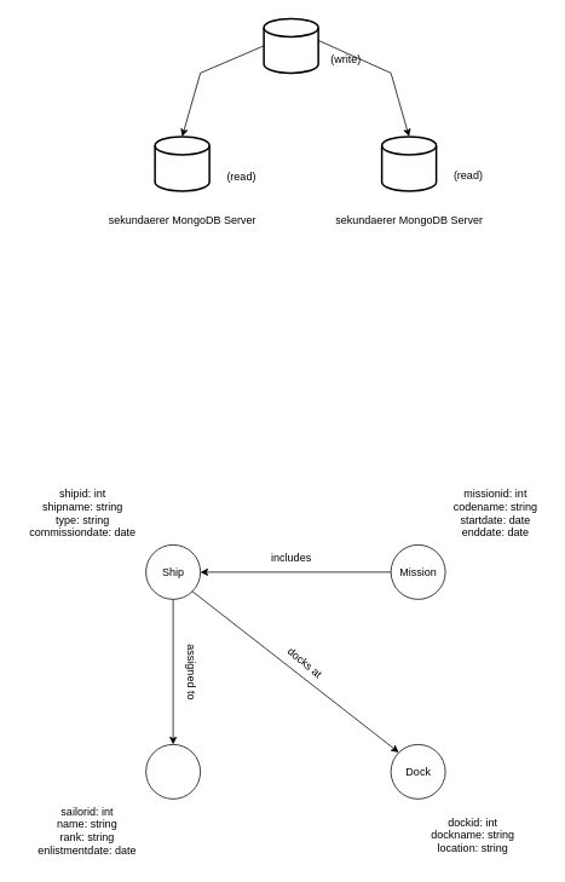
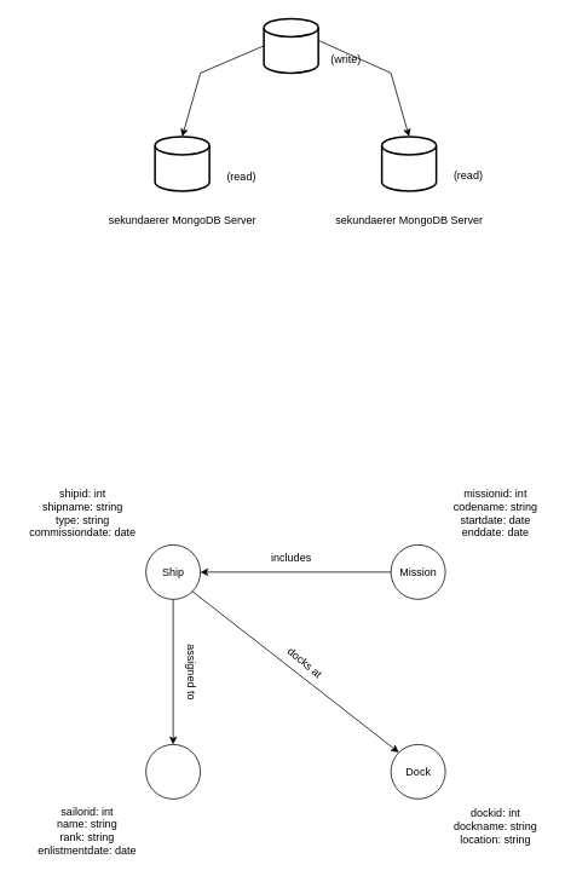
  <mxCell id="0" />
  <mxCell id="1" parent="0" />
  <mxCell id="2" value="" style="strokeWidth=2;html=1;shape=mxgraph.flowchart.database;whiteSpace=wrap;" parent="1" vertex="1"><mxGeometry x="290" y="20" width="60" height="60" as="geometry" /></mxCell>
  <mxCell id="3" value="(write)" style="text;html=1;align=center;verticalAlign=middle;resizable=0;points=[];autosize=1;strokeColor=none;fillColor=none;" parent="1" vertex="1"><mxGeometry x="350" y="50" width="60" height="30" as="geometry" /></mxCell>
  <mxCell id="4" value="" style="strokeWidth=2;html=1;shape=mxgraph.flowchart.database;whiteSpace=wrap;" parent="1" vertex="1"><mxGeometry x="170" y="150" width="60" height="60" as="geometry" /></mxCell>
  <mxCell id="5" value="sekundaerer MongoDB Server" style="text;html=1;align=center;verticalAlign=middle;resizable=0;points=[];autosize=1;strokeColor=none;fillColor=none;" parent="1" vertex="1"><mxGeometry x="110" y="228" width="180" height="30" as="geometry" /></mxCell>
  <mxCell id="6" value="" style="strokeWidth=2;html=1;shape=mxgraph.flowchart.database;whiteSpace=wrap;" parent="1" vertex="1"><mxGeometry x="420" y="150" width="60" height="60" as="geometry" /></mxCell>
  <mxCell id="7" value="sekundaerer MongoDB Server" style="text;html=1;align=center;verticalAlign=middle;resizable=0;points=[];autosize=1;strokeColor=none;fillColor=none;" parent="1" vertex="1"><mxGeometry x="360" y="228" width="180" height="30" as="geometry" /></mxCell>
  <mxCell id="8" value="" style="endArrow=classic;html=1;rounded=0;exitX=0;exitY=0.5;exitDx=0;exitDy=0;exitPerimeter=0;entryX=0.5;entryY=0;entryDx=0;entryDy=0;entryPerimeter=0;" parent="1" source="2" target="4" edge="1"><mxGeometry width="50" height="50" relative="1" as="geometry"><mxPoint x="310" y="260" as="sourcePoint" /><mxPoint x="360" y="210" as="targetPoint" /><Array as="points"><mxPoint x="220" y="80" /></Array></mxGeometry></mxCell>
  <mxCell id="9" value="" style="endArrow=classic;html=1;rounded=0;exitX=1;exitY=0.4;exitDx=0;exitDy=0;exitPerimeter=0;entryX=0.5;entryY=0;entryDx=0;entryDy=0;entryPerimeter=0;" parent="1" source="2" target="6" edge="1"><mxGeometry width="50" height="50" relative="1" as="geometry"><mxPoint x="630" y="10" as="sourcePoint" /><mxPoint x="540" y="110" as="targetPoint" /><Array as="points"><mxPoint x="430" y="80" /></Array></mxGeometry></mxCell>
  <mxCell id="10" value="(read)" style="text;html=1;align=center;verticalAlign=middle;resizable=0;points=[];autosize=1;strokeColor=none;fillColor=none;" parent="1" vertex="1"><mxGeometry x="490" y="178" width="50" height="30" as="geometry" /></mxCell>
  <mxCell id="11" value="(read)" style="text;html=1;align=center;verticalAlign=middle;resizable=0;points=[];autosize=1;strokeColor=none;fillColor=none;" parent="1" vertex="1"><mxGeometry x="240" y="180" width="50" height="30" as="geometry" /></mxCell>
  <mxCell id="12" value="" style="verticalLabelPosition=bottom;verticalAlign=top;html=1;shape=mxgraph.flowchart.on-page_reference;" parent="1" vertex="1"><mxGeometry x="160" y="600" width="60" height="60" as="geometry" /></mxCell>
  <mxCell id="13" value="Ship" style="text;html=1;align=center;verticalAlign=middle;resizable=0;points=[];autosize=1;strokeColor=none;fillColor=none;" parent="1" vertex="1"><mxGeometry x="165" y="615" width="50" height="30" as="geometry" /></mxCell>
  <mxCell id="14" value="" style="verticalLabelPosition=bottom;verticalAlign=top;html=1;shape=mxgraph.flowchart.on-page_reference;" parent="1" vertex="1"><mxGeometry x="430" y="600" width="60" height="60" as="geometry" /></mxCell>
  <mxCell id="15" value="" style="verticalLabelPosition=bottom;verticalAlign=top;html=1;shape=mxgraph.flowchart.on-page_reference;" parent="1" vertex="1"><mxGeometry x="430" y="820" width="60" height="60" as="geometry" /></mxCell>
  <mxCell id="16" value="" style="verticalLabelPosition=bottom;verticalAlign=top;html=1;shape=mxgraph.flowchart.on-page_reference;" parent="1" vertex="1"><mxGeometry x="160" y="820" width="60" height="60" as="geometry" /></mxCell>
  <mxCell id="17" value="Mission" style="text;html=1;align=center;verticalAlign=middle;resizable=0;points=[];autosize=1;strokeColor=none;fillColor=none;" parent="1" vertex="1"><mxGeometry x="430" y="615" width="60" height="30" as="geometry" /></mxCell>
  <mxCell id="18" value="&lt;div&gt;Dock&lt;/div&gt;" style="text;html=1;align=center;verticalAlign=middle;resizable=0;points=[];autosize=1;strokeColor=none;fillColor=none;" parent="1" vertex="1"><mxGeometry x="435" y="835" width="50" height="30" as="geometry" /></mxCell>
  <mxCell id="19" value="" style="endArrow=classic;html=1;rounded=0;exitX=0;exitY=0.5;exitDx=0;exitDy=0;exitPerimeter=0;entryX=1;entryY=0.5;entryDx=0;entryDy=0;entryPerimeter=0;" parent="1" source="14" target="12" edge="1"><mxGeometry width="50" height="50" relative="1" as="geometry"><mxPoint x="360" y="765" as="sourcePoint" /><mxPoint x="280" y="685" as="targetPoint" /></mxGeometry></mxCell>
  <mxCell id="20" value="includes" style="text;html=1;align=center;verticalAlign=middle;resizable=0;points=[];autosize=1;strokeColor=none;fillColor=none;" parent="1" vertex="1"><mxGeometry x="285" y="600" width="70" height="30" as="geometry" /></mxCell>
  <mxCell id="21" value="" style="endArrow=classic;html=1;rounded=0;exitX=0.855;exitY=0.855;exitDx=0;exitDy=0;exitPerimeter=0;entryX=0.145;entryY=0.145;entryDx=0;entryDy=0;entryPerimeter=0;" parent="1" source="12" target="15" edge="1"><mxGeometry width="50" height="50" relative="1" as="geometry"><mxPoint x="290" y="815" as="sourcePoint" /><mxPoint x="340" y="765" as="targetPoint" /></mxGeometry></mxCell>
  <mxCell id="22" value="docks at" style="text;html=1;align=center;verticalAlign=middle;resizable=0;points=[];autosize=1;strokeColor=none;fillColor=none;rotation=40;" parent="1" vertex="1"><mxGeometry x="300" y="715" width="70" height="30" as="geometry" /></mxCell>
  <mxCell id="23" value="" style="endArrow=classic;html=1;rounded=0;entryX=0.5;entryY=0;entryDx=0;entryDy=0;entryPerimeter=0;exitX=0.5;exitY=1;exitDx=0;exitDy=0;exitPerimeter=0;" parent="1" source="12" target="16" edge="1"><mxGeometry width="50" height="50" relative="1" as="geometry"><mxPoint x="140" y="730" as="sourcePoint" /><mxPoint x="340" y="765" as="targetPoint" /></mxGeometry></mxCell>
  <mxCell id="24" value="assigned to " style="text;html=1;align=center;verticalAlign=middle;resizable=0;points=[];autosize=1;strokeColor=none;fillColor=none;rotation=90;" parent="1" vertex="1"><mxGeometry x="170" y="725" width="80" height="30" as="geometry" /></mxCell>
  <mxCell id="25" value="&lt;div&gt;shipid: int&lt;br&gt;&lt;/div&gt;&lt;div&gt;shipname: string&lt;/div&gt;&lt;div&gt;type: string&lt;/div&gt;commissiondate: date" style="text;html=1;align=center;verticalAlign=middle;resizable=0;points=[];autosize=1;strokeColor=none;fillColor=none;" parent="1" vertex="1"><mxGeometry x="20" y="530" width="140" height="70" as="geometry" /></mxCell>
  <mxCell id="26" value="&lt;div&gt;missionid: int&lt;/div&gt;&lt;div&gt;codename: string&lt;/div&gt;&lt;div&gt;startdate: date&lt;/div&gt;&lt;div&gt;enddate: date&lt;/div&gt;" style="text;html=1;align=center;verticalAlign=middle;resizable=0;points=[];autosize=1;strokeColor=none;fillColor=none;" parent="1" vertex="1"><mxGeometry x="490" y="530" width="110" height="70" as="geometry" /></mxCell>
- <mxCell id="27" value="&lt;div&gt;dockid: int&lt;br&gt;&lt;/div&gt;&lt;div&gt;dockname: string&lt;/div&gt;&lt;div&gt;location: string&lt;br&gt;&lt;/div&gt;" style="text;html=1;align=center;verticalAlign=middle;resizable=0;points=[];autosize=1;strokeColor=none;fillColor=none;" parent="1" vertex="1"><mxGeometry x="465" y="890" width="110" height="60" as="geometry" /></mxCell>
+ <mxCell id="27" value="&lt;div&gt;dockid: int&lt;br&gt;&lt;/div&gt;&lt;div&gt;dockname: string&lt;/div&gt;&lt;div&gt;location: string&lt;br&gt;&lt;/div&gt;" style="text;html=1;align=center;verticalAlign=middle;resizable=0;points=[];autosize=1;strokeColor=none;fillColor=none;" parent="1" vertex="1"><mxGeometry x="490" y="880" width="110" height="60" as="geometry" /></mxCell>
  <mxCell id="28" value="&lt;div&gt;sailorid: int&lt;br&gt;&lt;/div&gt;&lt;div&gt;name: string&lt;/div&gt;&lt;div&gt;rank: string&lt;/div&gt;&lt;div&gt;enlistmentdate: date&lt;br&gt;&lt;/div&gt;" style="text;html=1;align=center;verticalAlign=middle;resizable=0;points=[];autosize=1;strokeColor=none;fillColor=none;" parent="1" vertex="1"><mxGeometry x="30" y="880" width="130" height="70" as="geometry" /></mxCell>
